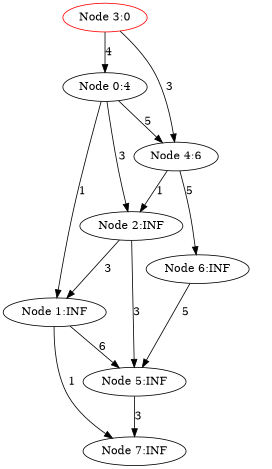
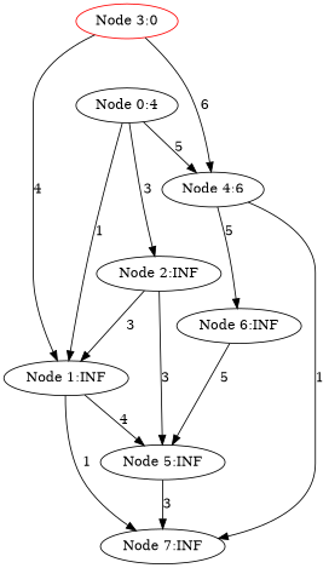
  digraph {
    "Node 0:4"
    "Node 1:INF"
    "Node 2:INF"
    "Node 4:6"
    "Node 5:INF"
    "Node 7:INF"
    "Node 6:INF"
    "Node 3:0" [color=red]
    "Node 0:4" -> "Node 1:INF" [label=1]
    "Node 0:4" -> "Node 2:INF" [label=3]
    "Node 0:4" -> "Node 4:6" [label=5]
-   "Node 1:INF" -> "Node 5:INF" [label=6]
+   "Node 1:INF" -> "Node 5:INF" [label=4]
    "Node 1:INF" -> "Node 7:INF" [label=1]
    "Node 2:INF" -> "Node 1:INF" [label=3]
    "Node 2:INF" -> "Node 5:INF" [label=3]
-   "Node 4:6" -> "Node 2:INF" [label=1]
+   "Node 4:6" -> "Node 7:INF" [label=1]
    "Node 4:6" -> "Node 6:INF" [label=5]
    "Node 5:INF" -> "Node 7:INF" [label=3]
    "Node 6:INF" -> "Node 5:INF" [label=5]
-   "Node 3:0" -> "Node 0:4" [label=4]
-   "Node 3:0" -> "Node 4:6" [label=3]
+   "Node 3:0" -> "Node 1:INF" [label=4]
+   "Node 3:0" -> "Node 4:6" [label=6]
  }
